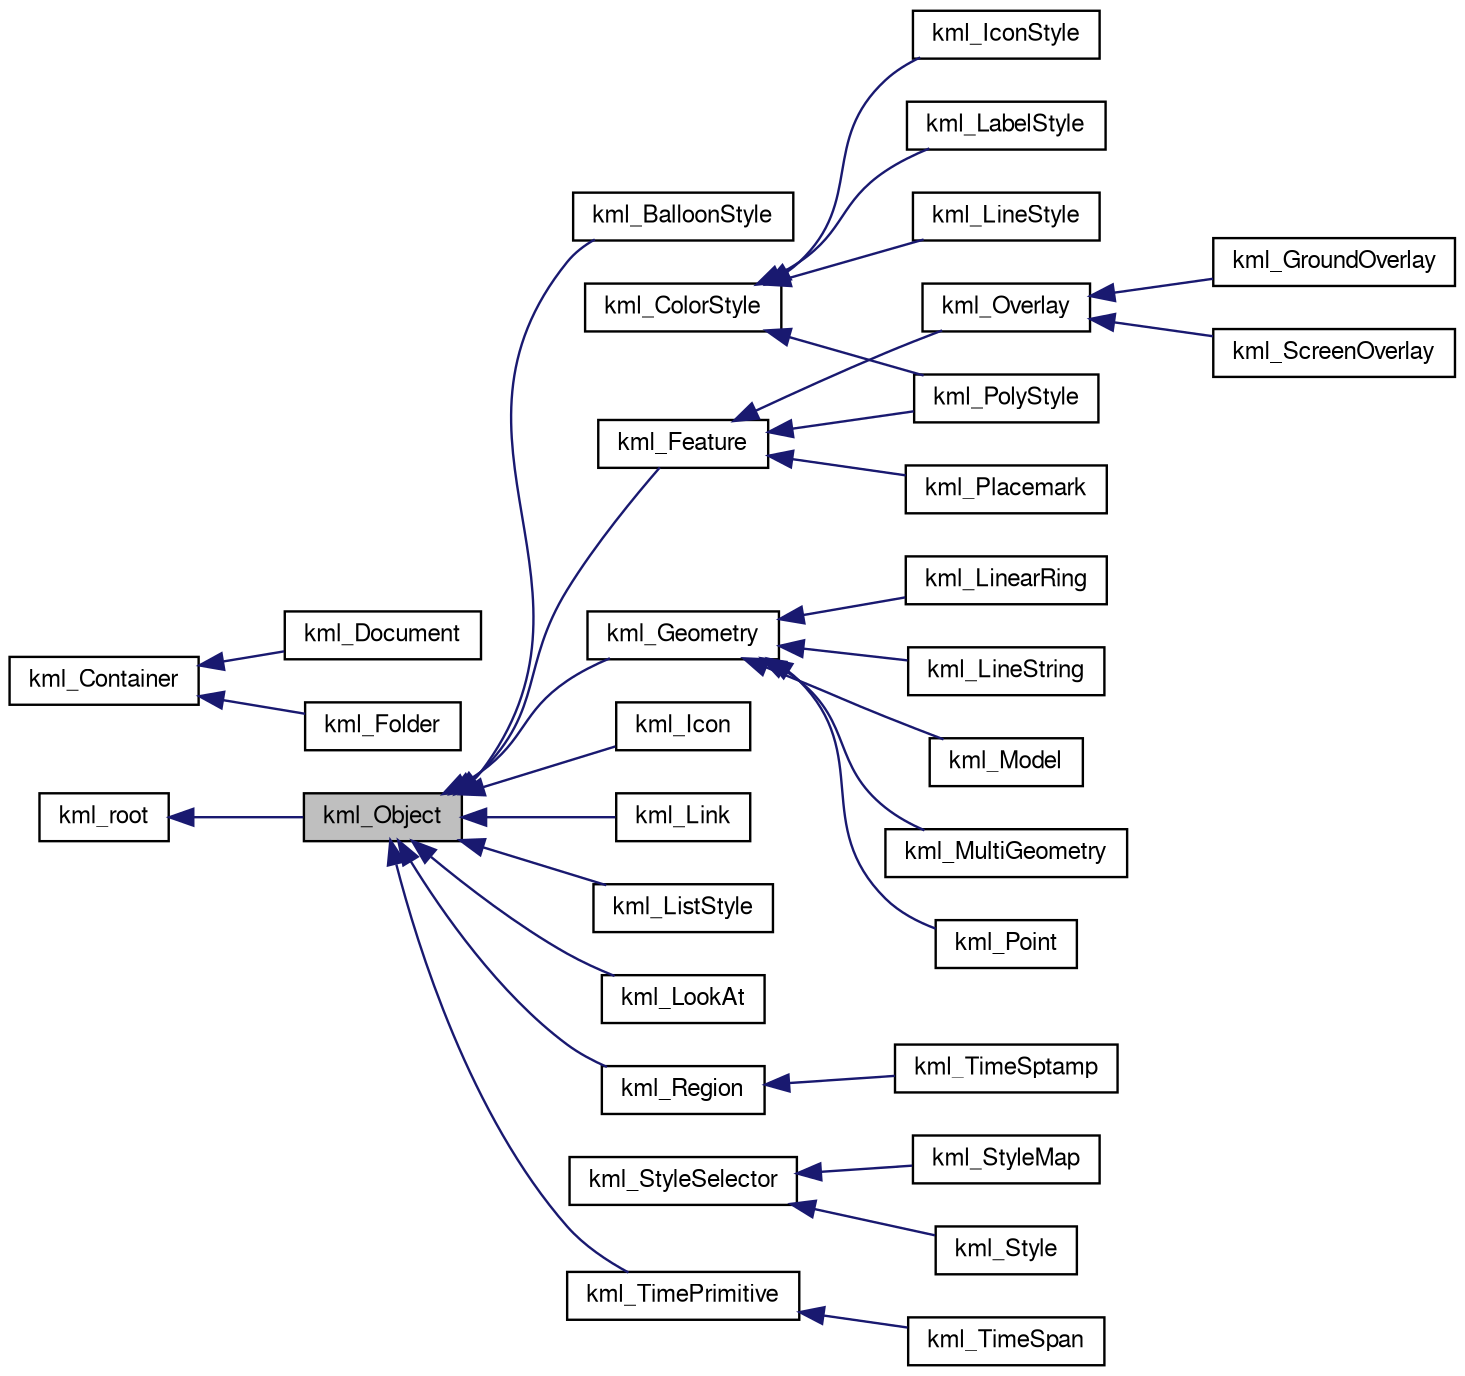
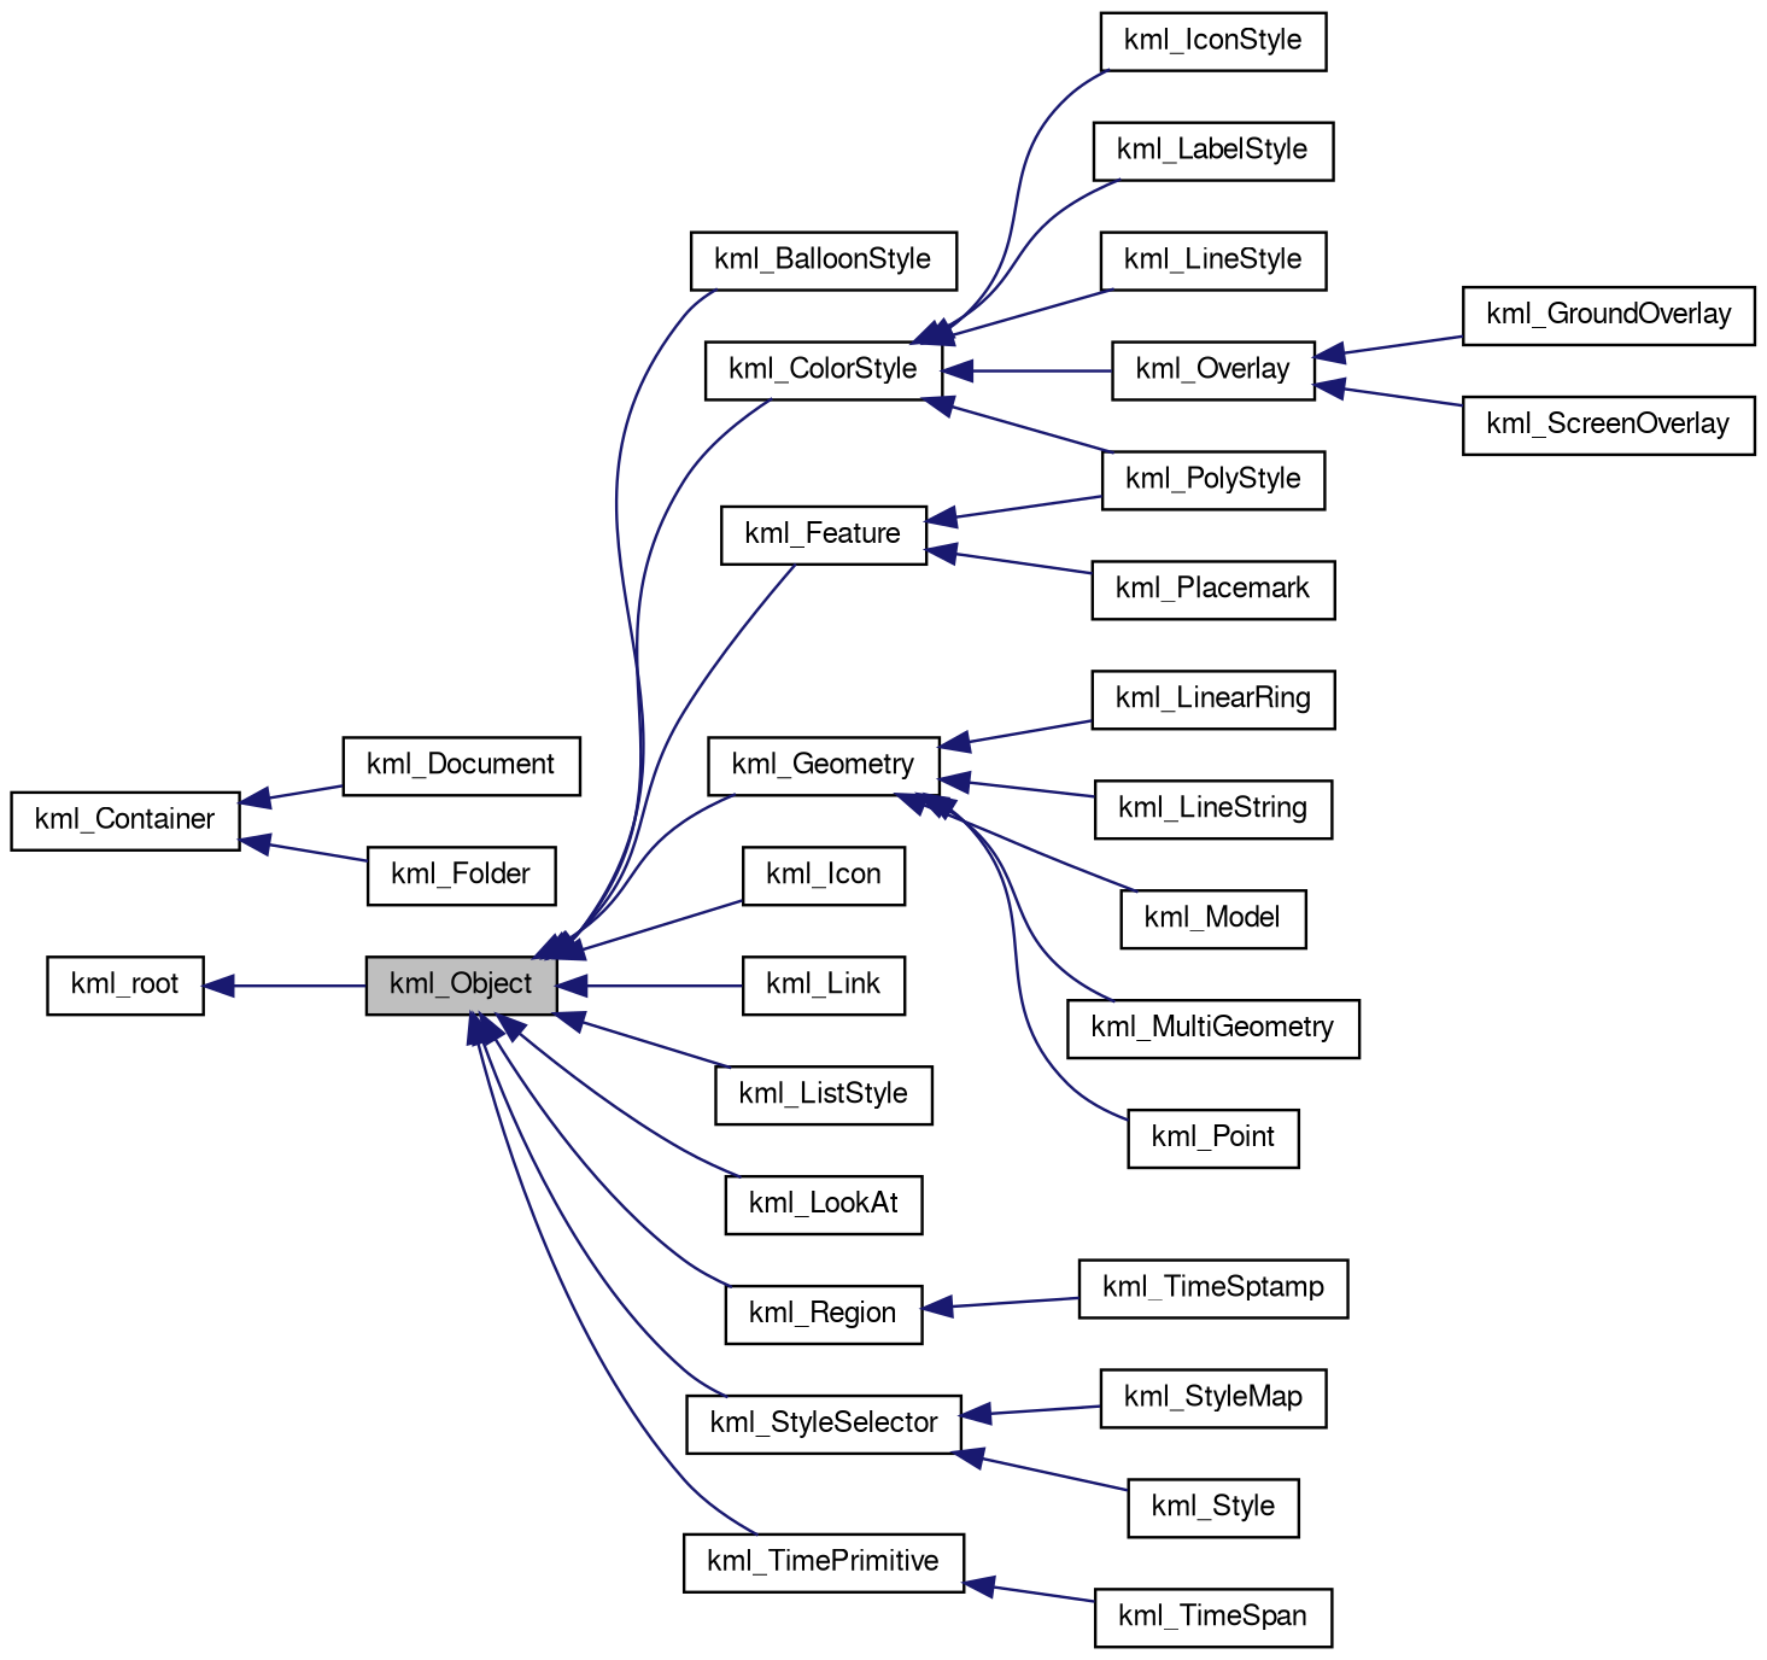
  digraph {
    rankdir=LR
    node [color=black fontname=FreeSans fontsize=10 shape=record]
    edge [color=midnightblue dir=back fontname=FreeSans fontsize=10 labelfontname=FreeSans labelfontsize=10 style=solid]
    n1 [fillcolor=grey75 fontcolor=black height=0.2 label=kml_Object style=filled width=0.4]
    n2 [height=0.2 label=kml_BalloonStyle width=0.4]
    n3 [height=0.2 label=kml_ColorStyle width=0.4]
    n4 [height=0.2 label=kml_Feature width=0.4]
    n5 [height=0.2 label=kml_Geometry width=0.4]
    n6 [height=0.2 label=kml_Icon width=0.4]
    n7 [height=0.2 label=kml_Link width=0.4]
    n8 [height=0.2 label=kml_ListStyle width=0.4]
    n9 [height=0.2 label=kml_LookAt width=0.4]
    n10 [height=0.2 label=kml_Region width=0.4]
    n11 [height=0.2 label=kml_StyleSelector width=0.4]
    n12 [height=0.2 label=kml_TimePrimitive width=0.4]
    n13 [height=0.2 label=kml_IconStyle width=0.4]
    n14 [height=0.2 label=kml_LabelStyle width=0.4]
    n15 [height=0.2 label=kml_LineStyle width=0.4]
    n16 [height=0.2 label=kml_PolyStyle width=0.4]
    n17 [height=0.2 label=kml_Overlay width=0.4]
    n18 [height=0.2 label=kml_Placemark width=0.4]
    n19 [height=0.2 label=kml_LinearRing width=0.4]
    n20 [height=0.2 label=kml_LineString width=0.4]
    n21 [height=0.2 label=kml_Model width=0.4]
    n22 [height=0.2 label=kml_MultiGeometry width=0.4]
    n23 [height=0.2 label=kml_Point width=0.4]
    n24 [height=0.2 label=kml_TimeSptamp width=0.4]
    n25 [height=0.2 label=kml_Style width=0.4]
    n26 [height=0.2 label=kml_StyleMap width=0.4]
    n27 [height=0.2 label=kml_TimeSpan width=0.4]
    n28 [height=0.2 label=kml_root width=0.4]
    n29 [height=0.2 label=kml_Container width=0.4]
    n30 [height=0.2 label=kml_Document width=0.4]
    n31 [height=0.2 label=kml_Folder width=0.4]
    n32 [height=0.2 label=kml_GroundOverlay width=0.4]
    n33 [height=0.2 label=kml_ScreenOverlay width=0.4]
    n1 -> n2
+   n1 -> n3
    n1 -> n4
    n1 -> n5
    n1 -> n6
    n1 -> n7
    n1 -> n8
    n1 -> n9
    n1 -> n10
+   n1 -> n11
    n1 -> n12
    n3 -> n13
    n3 -> n14
    n3 -> n15
    n3 -> n16
    n4 -> n16
-   n4 -> n17
+   n3 -> n17
    n4 -> n18
    n5 -> n19
    n5 -> n20
    n5 -> n21
    n5 -> n22
    n5 -> n23
    n10 -> n24
    n11 -> n25
    n11 -> n26
    n12 -> n27
    n17 -> n32
    n17 -> n33
    n28 -> n1
    n29 -> n30
    n29 -> n31
  }
